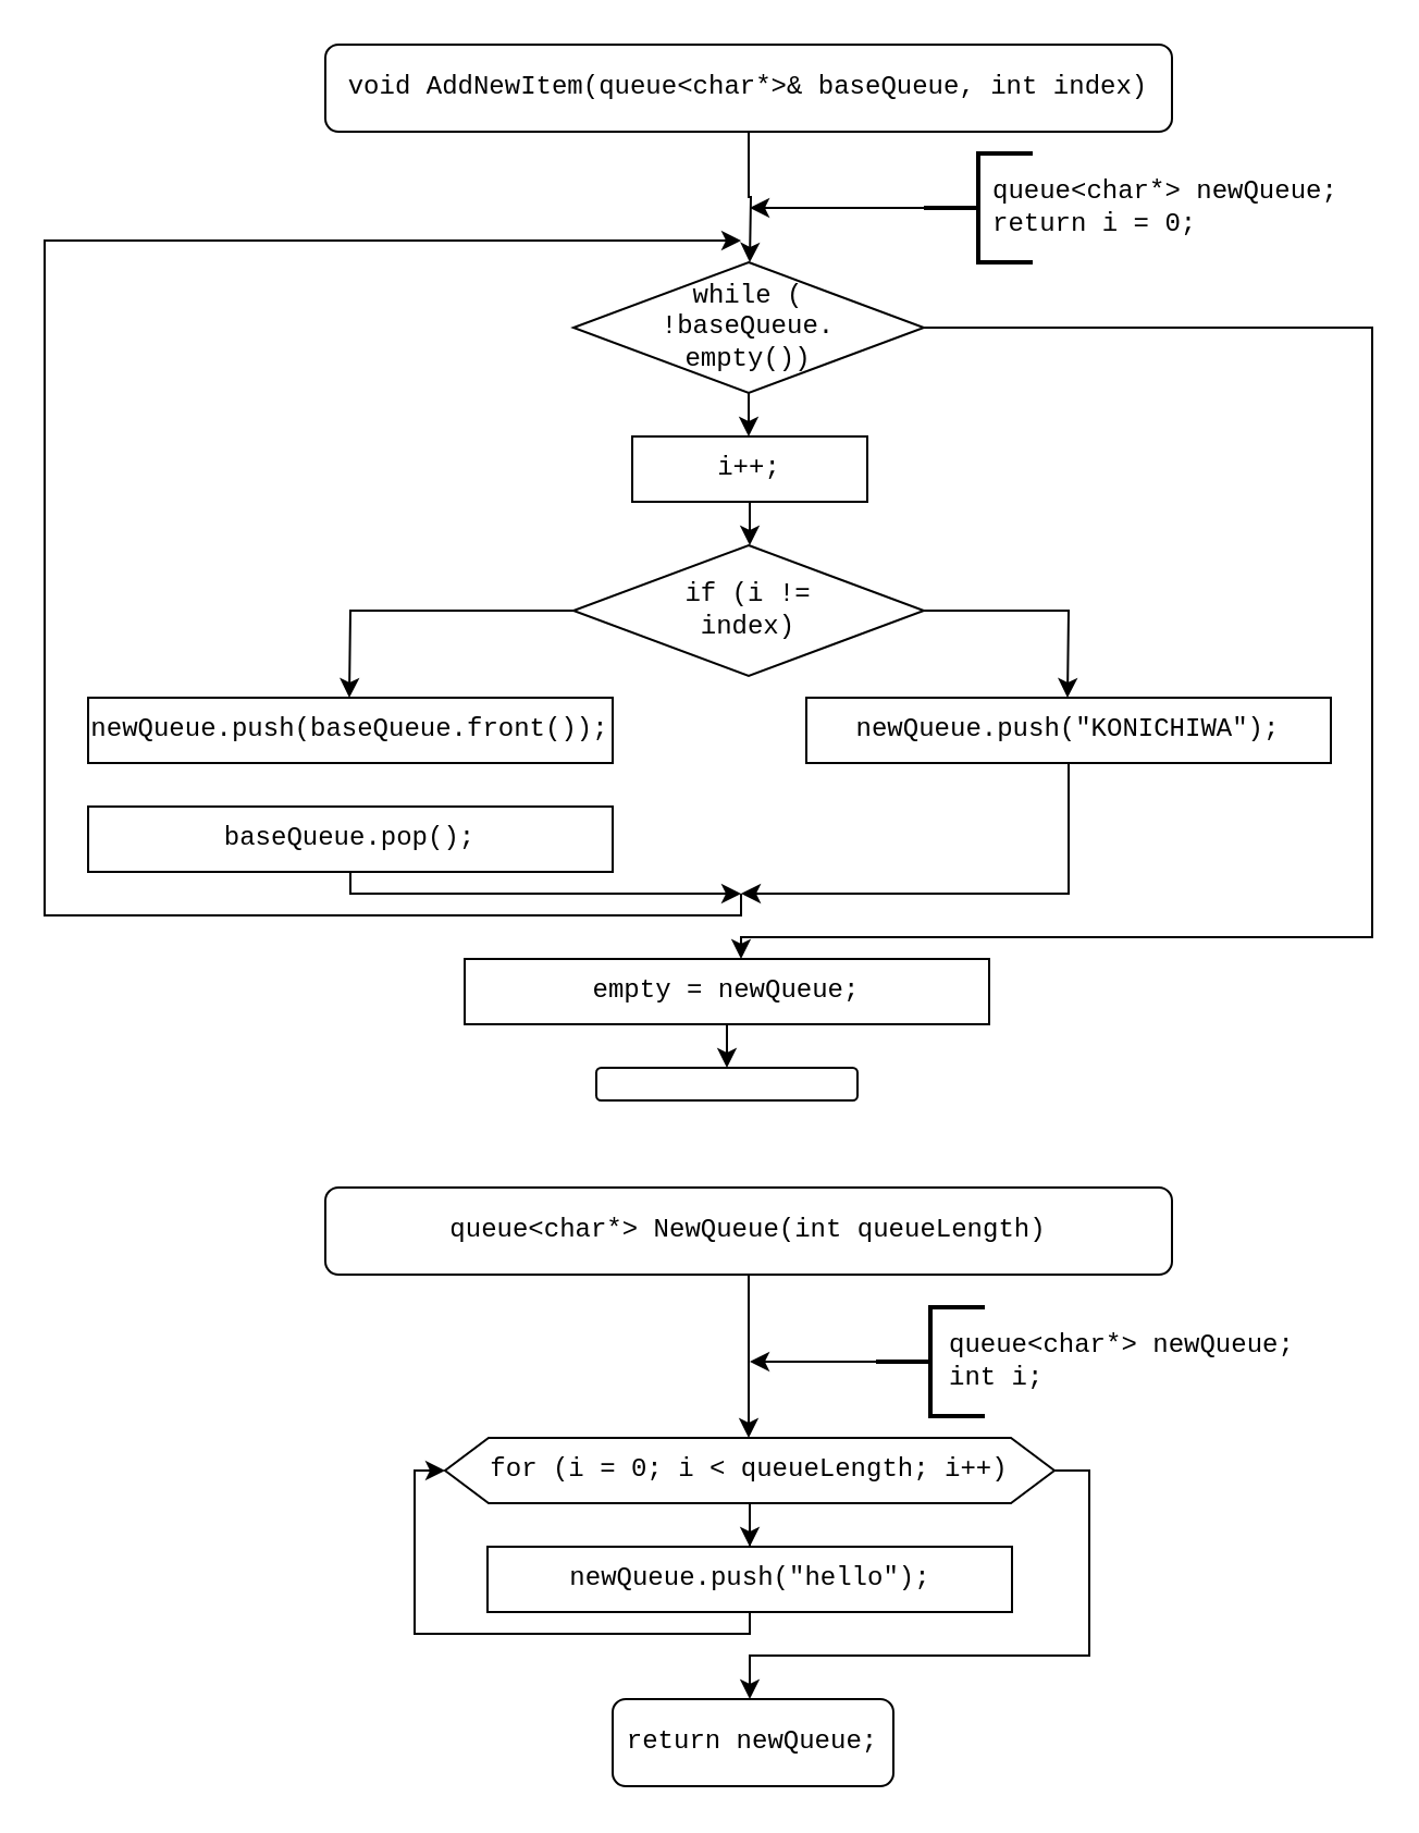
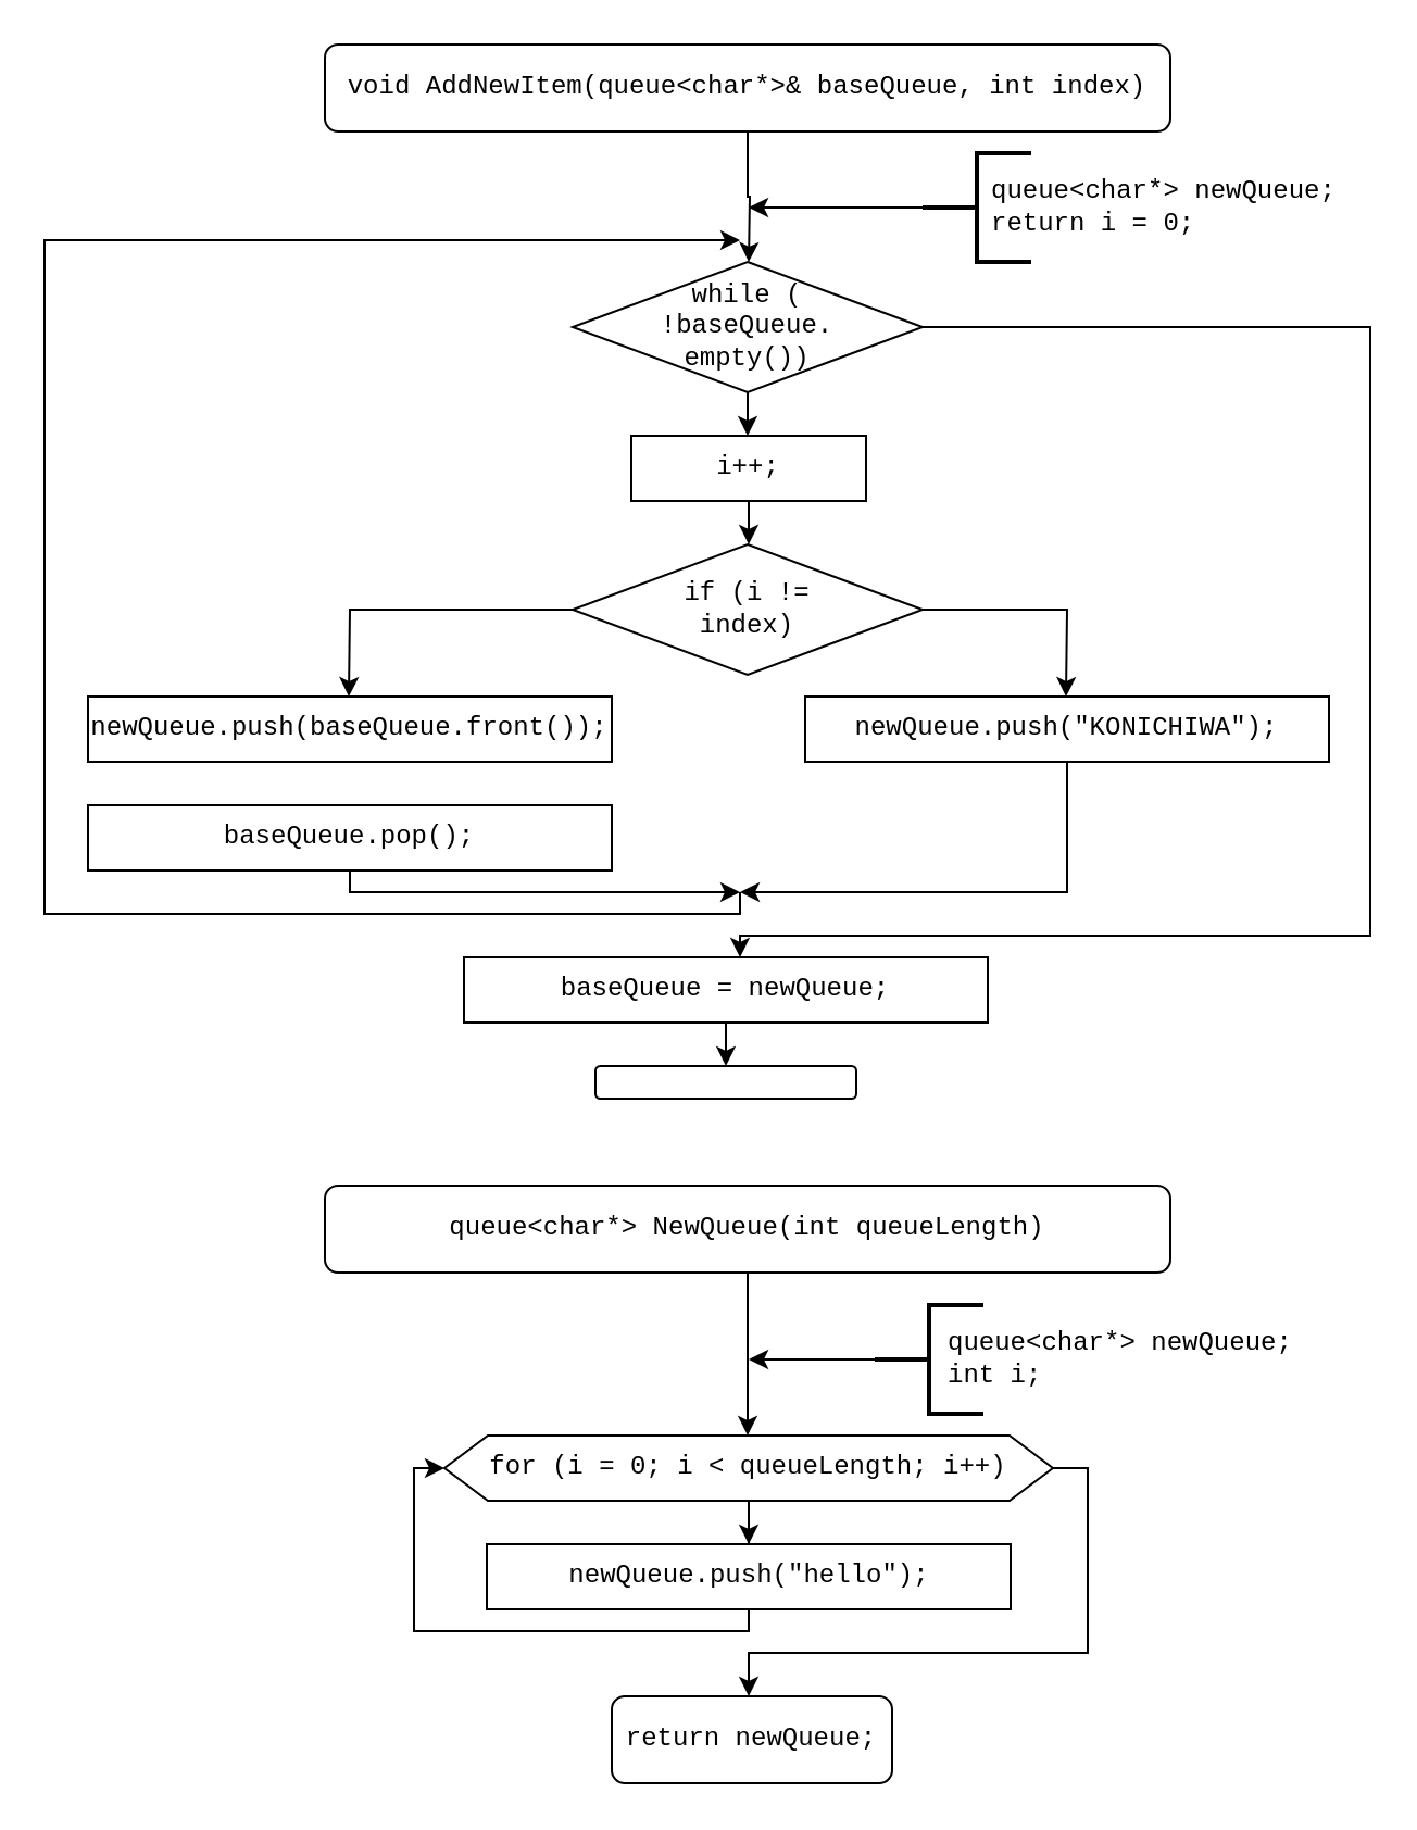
  <mxCell id="0" />
  <mxCell id="1" parent="0" />
  <mxCell id="2" style="edgeStyle=orthogonalEdgeStyle;rounded=0;orthogonalLoop=1;jettySize=auto;html=1;" edge="1" parent="1" source="3"><mxGeometry relative="1" as="geometry"><mxPoint x="344" y="120" as="targetPoint" /></mxGeometry></mxCell>
  <mxCell id="3" value="void AddNewItem(queue&amp;lt;char*&amp;gt;&amp;amp; baseQueue, int index)" style="rounded=1;whiteSpace=wrap;html=1;fontFamily=Courier New;" vertex="1" parent="1"><mxGeometry x="149" y="20" width="389" height="40" as="geometry" /></mxCell>
  <mxCell id="4" style="edgeStyle=orthogonalEdgeStyle;rounded=0;orthogonalLoop=1;jettySize=auto;html=1;fontFamily=Courier New;" edge="1" parent="1" source="5"><mxGeometry relative="1" as="geometry"><mxPoint x="344" y="95" as="targetPoint" /></mxGeometry></mxCell>
  <mxCell id="5" value="" style="strokeWidth=2;html=1;shape=mxgraph.flowchart.annotation_2;align=left;labelPosition=right;pointerEvents=1;fontFamily=Courier New;" vertex="1" parent="1"><mxGeometry x="424" y="70" width="50" height="50" as="geometry" /></mxCell>
  <mxCell id="6" value="queue&amp;lt;char*&amp;gt; newQueue;&lt;br&gt;return i = 0;" style="text;html=1;strokeColor=none;fillColor=none;align=left;verticalAlign=middle;whiteSpace=wrap;rounded=0;fontFamily=Courier New;" vertex="1" parent="1"><mxGeometry x="454" y="75" width="170" height="40" as="geometry" /></mxCell>
  <mxCell id="7" style="edgeStyle=orthogonalEdgeStyle;rounded=0;orthogonalLoop=1;jettySize=auto;html=1;entryX=0.5;entryY=0;entryDx=0;entryDy=0;fontFamily=Courier New;" edge="1" parent="1" source="9" target="11"><mxGeometry relative="1" as="geometry" /></mxCell>
  <mxCell id="8" style="edgeStyle=orthogonalEdgeStyle;rounded=0;orthogonalLoop=1;jettySize=auto;html=1;fontFamily=Courier New;" edge="1" parent="1" source="9"><mxGeometry relative="1" as="geometry"><mxPoint x="340" y="440" as="targetPoint" /><Array as="points"><mxPoint x="630" y="150" /><mxPoint x="630" y="430" /></Array></mxGeometry></mxCell>
  <mxCell id="9" value="while (&lt;br&gt;!baseQueue.&lt;br&gt;empty())" style="rhombus;whiteSpace=wrap;html=1;fontFamily=Courier New;align=center;" vertex="1" parent="1"><mxGeometry x="263" y="120" width="161" height="60" as="geometry" /></mxCell>
  <mxCell id="10" style="edgeStyle=orthogonalEdgeStyle;rounded=0;orthogonalLoop=1;jettySize=auto;html=1;entryX=0.5;entryY=0;entryDx=0;entryDy=0;fontFamily=Courier New;" edge="1" parent="1" source="11" target="14"><mxGeometry relative="1" as="geometry" /></mxCell>
  <mxCell id="11" value="i++;" style="rounded=0;whiteSpace=wrap;html=1;fontFamily=Courier New;align=center;" vertex="1" parent="1"><mxGeometry x="290" y="200" width="108" height="30" as="geometry" /></mxCell>
  <mxCell id="12" style="edgeStyle=orthogonalEdgeStyle;rounded=0;orthogonalLoop=1;jettySize=auto;html=1;fontFamily=Courier New;" edge="1" parent="1" source="14"><mxGeometry relative="1" as="geometry"><mxPoint x="160" y="320" as="targetPoint" /></mxGeometry></mxCell>
  <mxCell id="13" style="edgeStyle=orthogonalEdgeStyle;rounded=0;orthogonalLoop=1;jettySize=auto;html=1;fontFamily=Courier New;" edge="1" parent="1" source="14"><mxGeometry relative="1" as="geometry"><mxPoint x="490" y="320" as="targetPoint" /></mxGeometry></mxCell>
  <mxCell id="14" value="if (i !=&lt;br&gt;index)" style="rhombus;whiteSpace=wrap;html=1;fontFamily=Courier New;align=center;" vertex="1" parent="1"><mxGeometry x="263" y="250" width="161" height="60" as="geometry" /></mxCell>
  <mxCell id="15" value="newQueue.push(baseQueue.front());" style="rounded=0;whiteSpace=wrap;html=1;fontFamily=Courier New;align=center;" vertex="1" parent="1"><mxGeometry x="40" y="320" width="241" height="30" as="geometry" /></mxCell>
  <mxCell id="16" style="edgeStyle=orthogonalEdgeStyle;rounded=0;orthogonalLoop=1;jettySize=auto;html=1;fontFamily=Courier New;" edge="1" parent="1" source="17"><mxGeometry relative="1" as="geometry"><mxPoint x="340" y="410" as="targetPoint" /><Array as="points"><mxPoint x="161" y="410" /></Array></mxGeometry></mxCell>
  <mxCell id="17" value="baseQueue.pop();" style="rounded=0;whiteSpace=wrap;html=1;fontFamily=Courier New;align=center;" vertex="1" parent="1"><mxGeometry x="40" y="370" width="241" height="30" as="geometry" /></mxCell>
  <mxCell id="18" style="edgeStyle=orthogonalEdgeStyle;rounded=0;orthogonalLoop=1;jettySize=auto;html=1;fontFamily=Courier New;" edge="1" parent="1" source="19"><mxGeometry relative="1" as="geometry"><mxPoint x="340" y="410" as="targetPoint" /><Array as="points"><mxPoint x="491" y="410" /></Array></mxGeometry></mxCell>
  <mxCell id="19" value="newQueue.push(&quot;KONICHIWA&quot;);" style="rounded=0;whiteSpace=wrap;html=1;fontFamily=Courier New;align=center;" vertex="1" parent="1"><mxGeometry x="370" y="320" width="241" height="30" as="geometry" /></mxCell>
  <mxCell id="20" value="" style="endArrow=classic;html=1;fontFamily=Courier New;edgeStyle=orthogonalEdgeStyle;arcSize=0;" edge="1" parent="1"><mxGeometry width="50" height="50" relative="1" as="geometry"><mxPoint x="340" y="410" as="sourcePoint" /><mxPoint x="340" y="110" as="targetPoint" /><Array as="points"><mxPoint x="340" y="420" /><mxPoint x="20" y="420" /><mxPoint x="20" y="110" /></Array></mxGeometry></mxCell>
  <mxCell id="21" style="edgeStyle=orthogonalEdgeStyle;rounded=0;orthogonalLoop=1;jettySize=auto;html=1;fontFamily=Courier New;" edge="1" parent="1" source="22"><mxGeometry relative="1" as="geometry"><mxPoint x="333.5" y="490" as="targetPoint" /></mxGeometry></mxCell>
- <mxCell id="22" value="empty = newQueue;" style="rounded=0;whiteSpace=wrap;html=1;fontFamily=Courier New;align=center;" vertex="1" parent="1"><mxGeometry x="213" y="440" width="241" height="30" as="geometry" /></mxCell>
+ <mxCell id="22" value="baseQueue = newQueue;" style="rounded=0;whiteSpace=wrap;html=1;fontFamily=Courier New;align=center;" vertex="1" parent="1"><mxGeometry x="213" y="440" width="241" height="30" as="geometry" /></mxCell>
  <mxCell id="23" value="" style="rounded=1;whiteSpace=wrap;html=1;fontFamily=Courier New;align=left;" vertex="1" parent="1"><mxGeometry x="273.5" y="490" width="120" height="15" as="geometry" /></mxCell>
  <mxCell id="24" style="edgeStyle=orthogonalEdgeStyle;rounded=0;orthogonalLoop=1;jettySize=auto;html=1;fontFamily=Courier New;" edge="1" parent="1" source="25"><mxGeometry relative="1" as="geometry"><mxPoint x="343.5" y="660" as="targetPoint" /></mxGeometry></mxCell>
  <mxCell id="25" value="queue&amp;lt;char*&amp;gt; NewQueue(int queueLength)" style="rounded=1;whiteSpace=wrap;html=1;fontFamily=Courier New;" vertex="1" parent="1"><mxGeometry x="149" y="545" width="389" height="40" as="geometry" /></mxCell>
  <mxCell id="26" style="edgeStyle=orthogonalEdgeStyle;rounded=0;orthogonalLoop=1;jettySize=auto;html=1;fontFamily=Courier New;" edge="1" parent="1" source="27"><mxGeometry relative="1" as="geometry"><mxPoint x="344" y="625" as="targetPoint" /></mxGeometry></mxCell>
  <mxCell id="27" value="" style="strokeWidth=2;html=1;shape=mxgraph.flowchart.annotation_2;align=left;labelPosition=right;pointerEvents=1;fontFamily=Courier New;" vertex="1" parent="1"><mxGeometry x="402" y="600" width="50" height="50" as="geometry" /></mxCell>
  <mxCell id="28" value="queue&amp;lt;char*&amp;gt; newQueue;&lt;br&gt;int i;" style="text;html=1;strokeColor=none;fillColor=none;align=left;verticalAlign=middle;whiteSpace=wrap;rounded=0;fontFamily=Courier New;" vertex="1" parent="1"><mxGeometry x="434" y="605" width="170" height="40" as="geometry" /></mxCell>
  <mxCell id="29" style="edgeStyle=orthogonalEdgeStyle;rounded=0;orthogonalLoop=1;jettySize=auto;html=1;entryX=0.5;entryY=0;entryDx=0;entryDy=0;fontFamily=Courier New;" edge="1" parent="1" source="31" target="33"><mxGeometry relative="1" as="geometry" /></mxCell>
  <mxCell id="30" style="edgeStyle=orthogonalEdgeStyle;rounded=0;orthogonalLoop=1;jettySize=auto;html=1;fontFamily=Courier New;" edge="1" parent="1" source="31"><mxGeometry relative="1" as="geometry"><mxPoint x="344" y="780" as="targetPoint" /><Array as="points"><mxPoint x="500" y="675" /><mxPoint x="500" y="760" /></Array></mxGeometry></mxCell>
  <mxCell id="31" value="for (i = 0; i &amp;lt; queueLength; i++)" style="shape=hexagon;perimeter=hexagonPerimeter2;whiteSpace=wrap;html=1;fixedSize=1;fontFamily=Courier New;align=center;" vertex="1" parent="1"><mxGeometry x="204" y="660" width="280" height="30" as="geometry" /></mxCell>
  <mxCell id="32" style="edgeStyle=orthogonalEdgeStyle;rounded=0;orthogonalLoop=1;jettySize=auto;html=1;fontFamily=Courier New;entryX=0;entryY=0.5;entryDx=0;entryDy=0;" edge="1" parent="1" source="33" target="31"><mxGeometry relative="1" as="geometry"><mxPoint x="190" y="670" as="targetPoint" /><Array as="points"><mxPoint x="344" y="750" /><mxPoint x="190" y="750" /><mxPoint x="190" y="675" /></Array></mxGeometry></mxCell>
  <mxCell id="33" value="newQueue.push(&quot;hello&quot;);" style="rounded=0;whiteSpace=wrap;html=1;fontFamily=Courier New;align=center;" vertex="1" parent="1"><mxGeometry x="223.5" y="710" width="241" height="30" as="geometry" /></mxCell>
  <mxCell id="34" value="return newQueue;" style="rounded=1;whiteSpace=wrap;html=1;fontFamily=Courier New;align=center;" vertex="1" parent="1"><mxGeometry x="281" y="780" width="129" height="40" as="geometry" /></mxCell>
